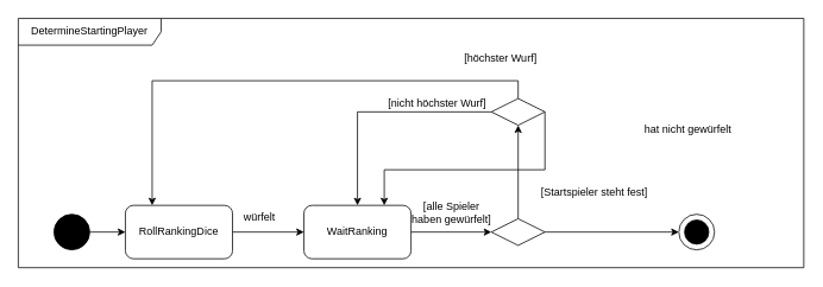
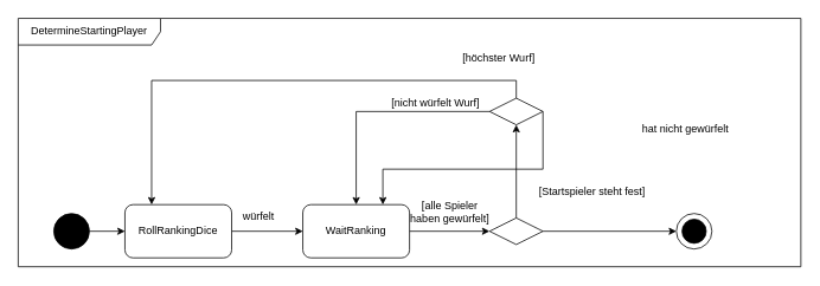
  <mxCell id="0" />
  <mxCell id="1" parent="0" />
  <mxCell id="2" style="edgeStyle=orthogonalEdgeStyle;rounded=0;orthogonalLoop=1;jettySize=auto;html=1;entryX=0;entryY=0.5;entryDx=0;entryDy=0;" parent="1" source="3" target="5" edge="1"><mxGeometry relative="1" as="geometry" /></mxCell>
  <mxCell id="3" value="" style="ellipse;whiteSpace=wrap;html=1;aspect=fixed;fillColor=#000000;" parent="1" vertex="1"><mxGeometry x="60" y="240" width="40" height="40" as="geometry" /></mxCell>
  <mxCell id="4" style="edgeStyle=orthogonalEdgeStyle;rounded=0;orthogonalLoop=1;jettySize=auto;html=1;entryX=0;entryY=0.5;entryDx=0;entryDy=0;" parent="1" source="5" target="9" edge="1"><mxGeometry relative="1" as="geometry" /></mxCell>
  <mxCell id="5" value="RollRankingDice" style="rounded=1;whiteSpace=wrap;html=1;" parent="1" vertex="1"><mxGeometry x="140" y="230" width="120" height="60" as="geometry" /></mxCell>
  <mxCell id="6" value="" style="ellipse;whiteSpace=wrap;html=1;aspect=fixed;" parent="1" vertex="1"><mxGeometry x="760" y="240" width="40" height="40" as="geometry" /></mxCell>
  <mxCell id="7" value="" style="ellipse;whiteSpace=wrap;html=1;aspect=fixed;fillColor=#000000;" parent="1" vertex="1"><mxGeometry x="766.41" y="246.41" width="27.18" height="27.18" as="geometry" /></mxCell>
  <mxCell id="8" style="edgeStyle=orthogonalEdgeStyle;rounded=0;orthogonalLoop=1;jettySize=auto;html=1;entryX=0;entryY=0.5;entryDx=0;entryDy=0;" parent="1" source="9" target="13" edge="1"><mxGeometry relative="1" as="geometry" /></mxCell>
  <mxCell id="9" value="WaitRanking" style="rounded=1;whiteSpace=wrap;html=1;" parent="1" vertex="1"><mxGeometry x="340" y="230" width="120" height="60" as="geometry" /></mxCell>
  <mxCell id="10" value="würfelt" style="text;html=1;align=center;verticalAlign=middle;resizable=0;points=[];autosize=1;strokeColor=none;fillColor=none;" parent="1" vertex="1"><mxGeometry x="260" y="228" width="60" height="30" as="geometry" /></mxCell>
  <mxCell id="11" style="edgeStyle=orthogonalEdgeStyle;rounded=0;orthogonalLoop=1;jettySize=auto;html=1;entryX=0;entryY=0.5;entryDx=0;entryDy=0;" parent="1" source="13" target="6" edge="1"><mxGeometry relative="1" as="geometry" /></mxCell>
  <mxCell id="12" style="edgeStyle=orthogonalEdgeStyle;rounded=0;orthogonalLoop=1;jettySize=auto;html=1;entryX=0.5;entryY=1;entryDx=0;entryDy=0;" edge="1" parent="1" source="13" target="16"><mxGeometry relative="1" as="geometry" /></mxCell>
  <mxCell id="13" value="" style="rhombus;whiteSpace=wrap;html=1;" parent="1" vertex="1"><mxGeometry x="550" y="245" width="60" height="30" as="geometry" /></mxCell>
  <mxCell id="14" value="[alle Spieler&lt;div&gt;haben gewürfelt]&lt;/div&gt;" style="text;html=1;align=center;verticalAlign=middle;resizable=0;points=[];autosize=1;strokeColor=none;fillColor=none;" parent="1" vertex="1"><mxGeometry x="450" y="218" width="110" height="40" as="geometry" /></mxCell>
  <mxCell id="15" value="DetermineStartingPlayer" style="shape=umlFrame;whiteSpace=wrap;html=1;pointerEvents=0;recursiveResize=0;container=1;collapsible=0;width=160;" parent="1" vertex="1"><mxGeometry x="20" y="20" width="880" height="280" as="geometry" /></mxCell>
  <mxCell id="16" value="" style="rhombus;whiteSpace=wrap;html=1;" vertex="1" parent="15"><mxGeometry x="530" y="90" width="60" height="30" as="geometry" /></mxCell>
  <mxCell id="17" value="[Startspieler steht fest]" style="text;html=1;align=center;verticalAlign=middle;resizable=0;points=[];autosize=1;strokeColor=none;fillColor=none;" vertex="1" parent="15"><mxGeometry x="575" y="180" width="140" height="30" as="geometry" /></mxCell>
- <mxCell id="18" value="[nicht höchster Wurf]" style="text;html=1;align=center;verticalAlign=middle;resizable=0;points=[];autosize=1;strokeColor=none;fillColor=none;" vertex="1" parent="15"><mxGeometry x="404" y="81" width="130" height="30" as="geometry" /></mxCell>
+ <mxCell id="18" value="[nicht würfelt Wurf]" style="text;html=1;align=center;verticalAlign=middle;resizable=0;points=[];autosize=1;strokeColor=none;fillColor=none;" vertex="1" parent="15"><mxGeometry x="404" y="81" width="130" height="30" as="geometry" /></mxCell>
  <mxCell id="19" value="[höchster Wurf]" style="text;html=1;align=center;verticalAlign=middle;resizable=0;points=[];autosize=1;strokeColor=none;fillColor=none;" vertex="1" parent="15"><mxGeometry x="490" y="30" width="100" height="30" as="geometry" /></mxCell>
  <mxCell id="20" value="hat nicht gewürfelt" style="text;html=1;align=center;verticalAlign=middle;resizable=0;points=[];autosize=1;strokeColor=none;fillColor=none;" vertex="1" parent="15"><mxGeometry x="690" y="110" width="120" height="30" as="geometry" /></mxCell>
  <mxCell id="21" style="edgeStyle=orthogonalEdgeStyle;rounded=0;orthogonalLoop=1;jettySize=auto;html=1;exitX=0.5;exitY=0;exitDx=0;exitDy=0;entryX=0.25;entryY=0;entryDx=0;entryDy=0;" edge="1" parent="1" source="16" target="5"><mxGeometry relative="1" as="geometry" /></mxCell>
  <mxCell id="22" style="edgeStyle=orthogonalEdgeStyle;rounded=0;orthogonalLoop=1;jettySize=auto;html=1;exitX=0;exitY=0.5;exitDx=0;exitDy=0;entryX=0.5;entryY=0;entryDx=0;entryDy=0;" edge="1" parent="1" source="16" target="9"><mxGeometry relative="1" as="geometry" /></mxCell>
  <mxCell id="23" style="edgeStyle=orthogonalEdgeStyle;rounded=0;orthogonalLoop=1;jettySize=auto;html=1;entryX=0.75;entryY=0;entryDx=0;entryDy=0;" edge="1" parent="1" source="16" target="9"><mxGeometry relative="1" as="geometry"><Array as="points"><mxPoint x="610" y="190" /><mxPoint x="430" y="190" /></Array></mxGeometry></mxCell>
